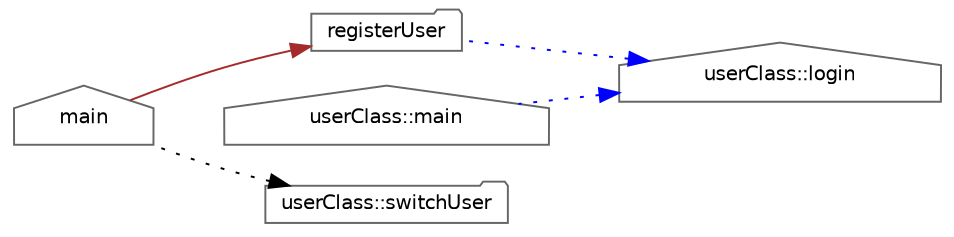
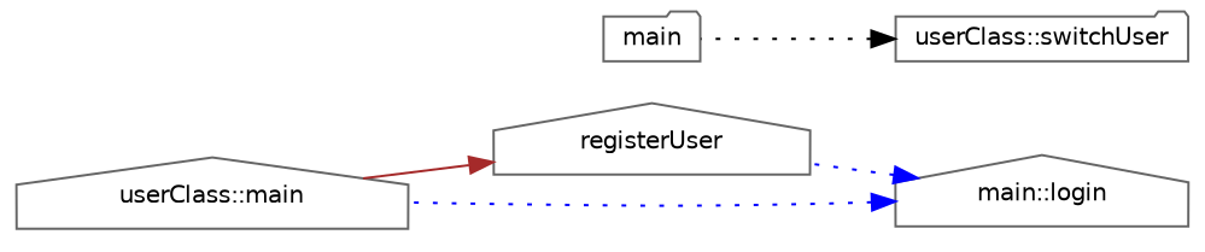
  digraph {
    rankdir=RL
    node [color=grey40 fillcolor=white fontname=Helvetica fontsize=10 shape=folder style=filled]
    edge [color=blue dir=back fontname=Helvetica fontsize=10 labelfontname=Helvetica labelfontsize=10 style=dotted]
-   n1 [height=0.2 label="userClass::login" shape=house width=0.4]
-   n2 [height=0.2 label=registerUser width=0.4]
+   n1 [height=0.2 label="main::login" shape=house width=0.4]
+   n2 [height=0.2 label=registerUser shape=house width=0.4]
    n3 [height=0.2 label="userClass::main" shape=house width=0.4]
-   n4 [height=0.2 label=main shape=house width=0.4]
+   n4 [height=0.2 label=main width=0.4]
    n5 [height=0.2 label="userClass::switchUser" width=0.4]
    n1 -> n2
    n1 -> n3
-   n2 -> n4 [color=brown style=solid]
+   n2 -> n3 [color=brown style=solid]
    n5 -> n4 [color=black]
  }
